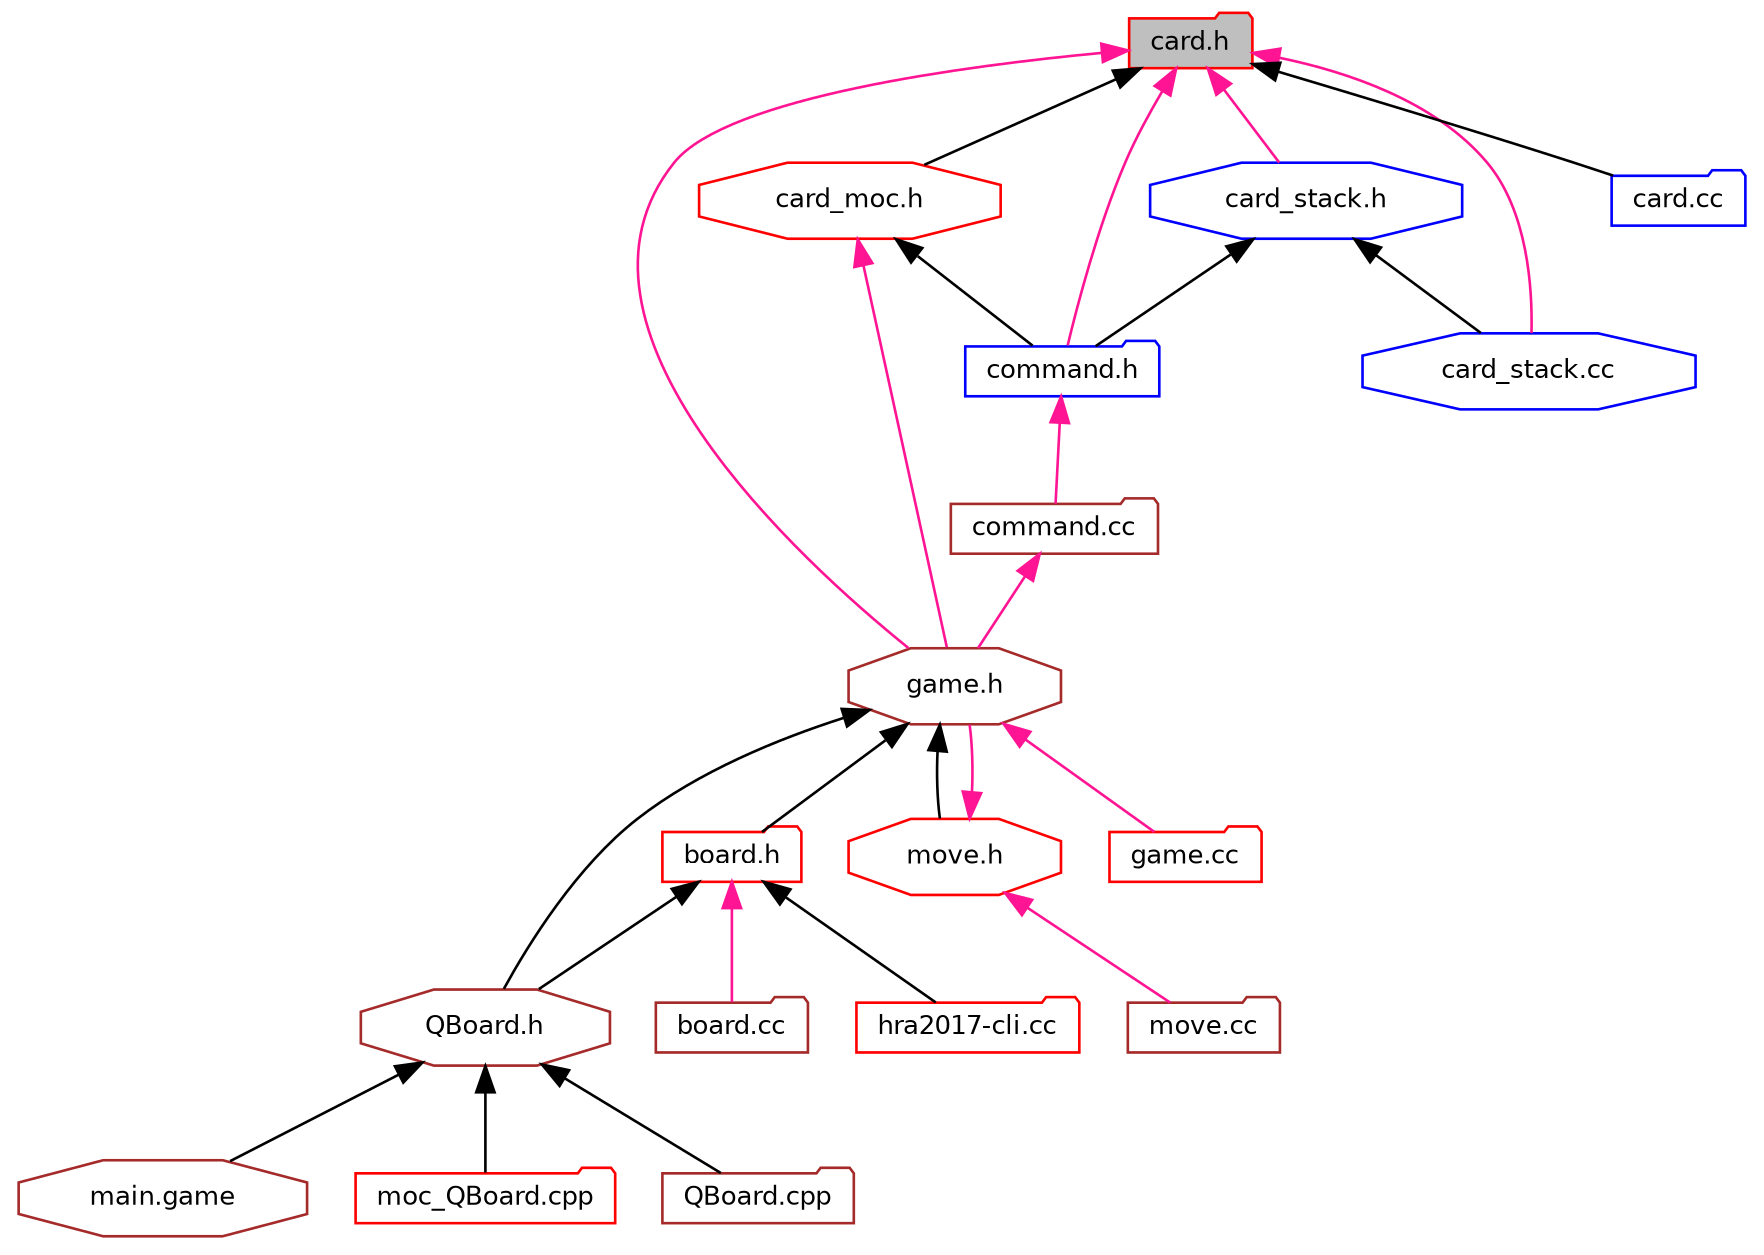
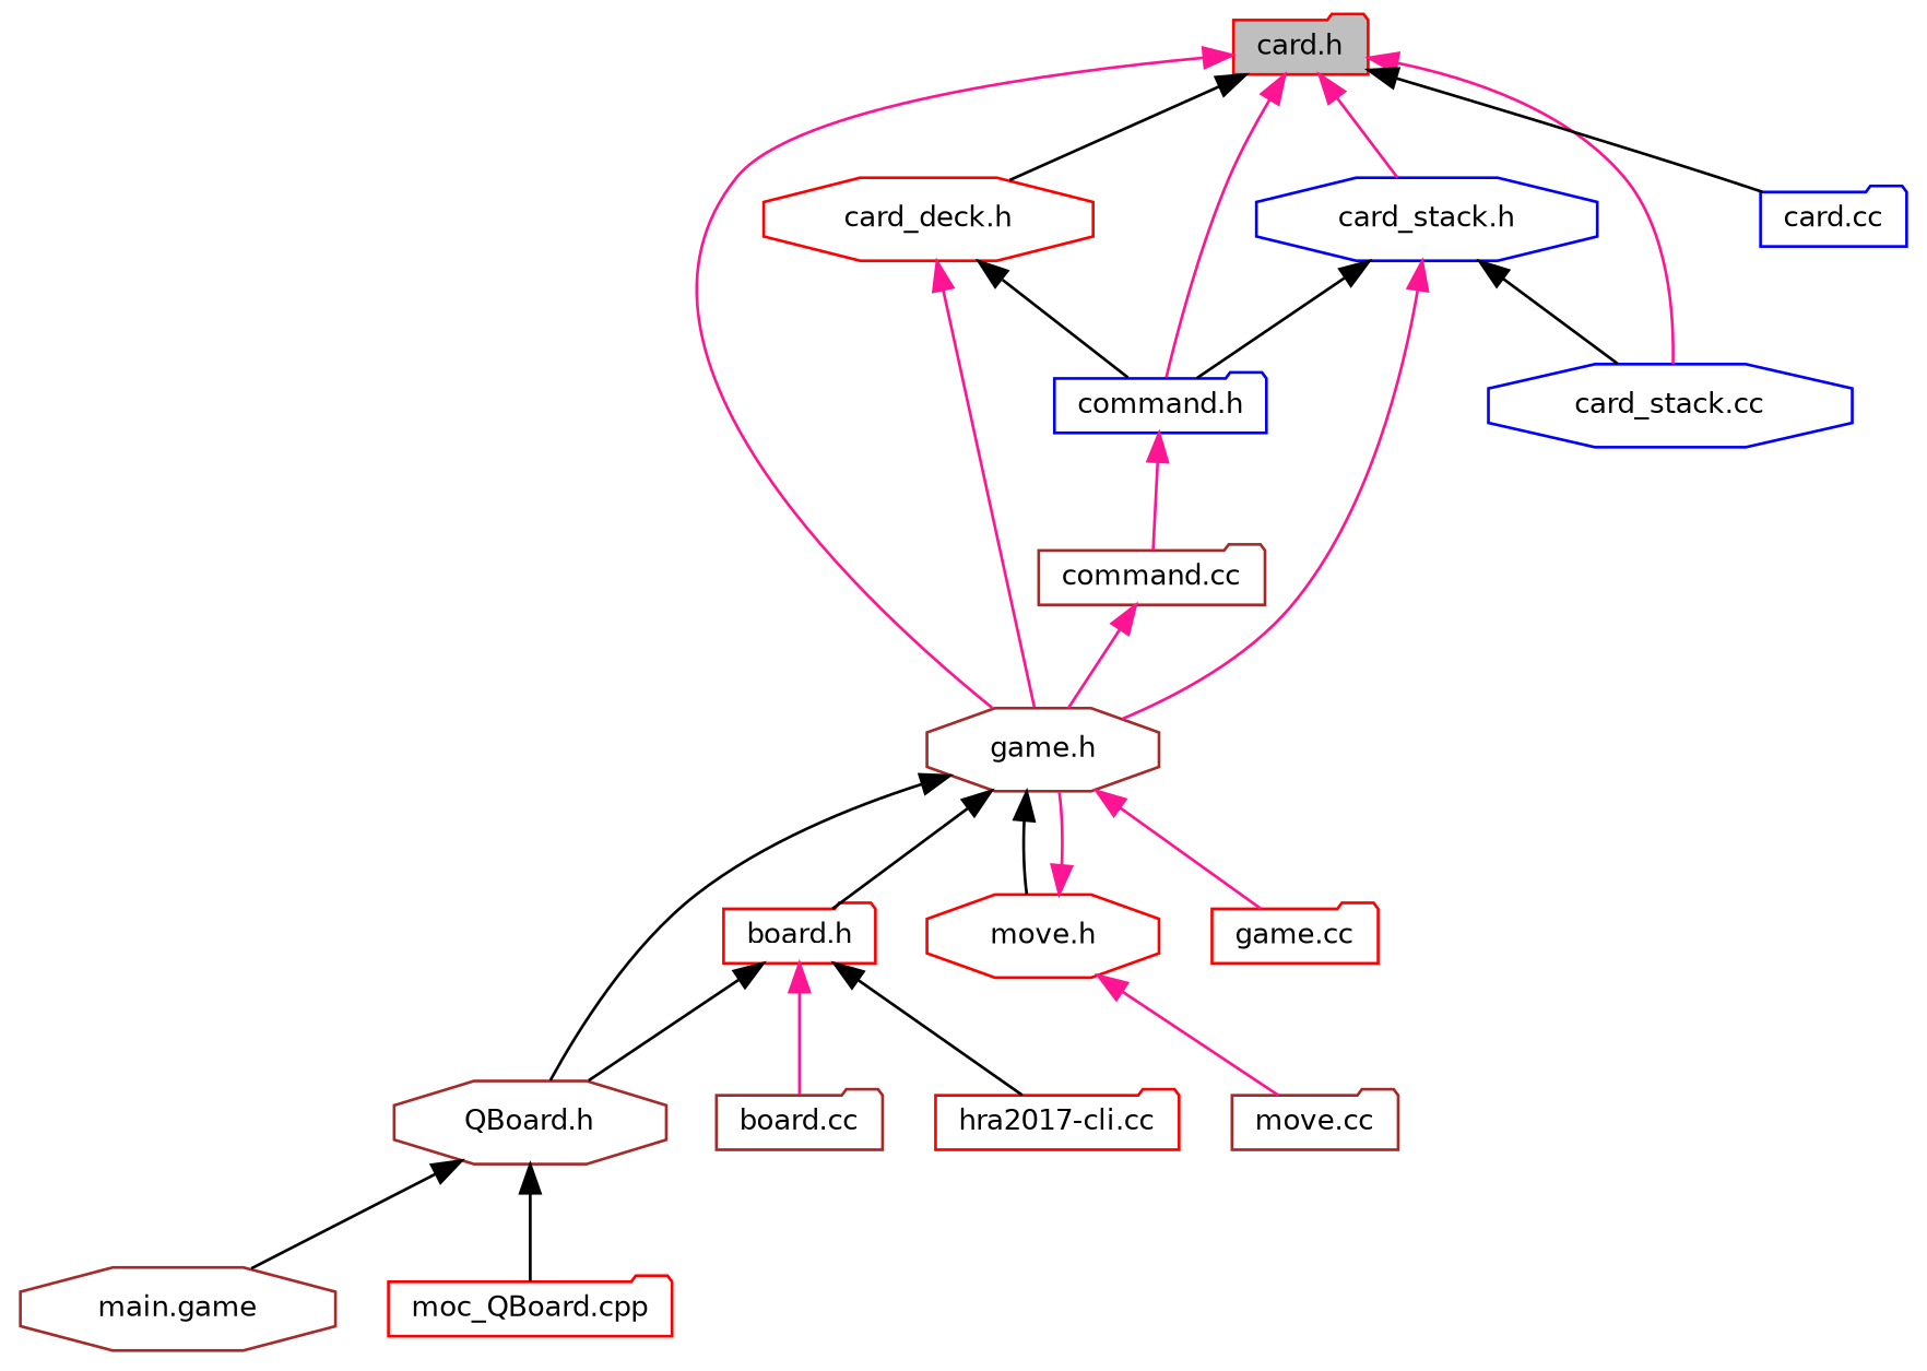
  digraph {
    node [color=red fillcolor=white fontname=Helvetica fontsize=10 shape=folder style=filled]
    edge [color=black dir=back fontname=Helvetica fontsize=10 labelfontname=Helvetica labelfontsize=10 style=solid]
    n1 [fillcolor=grey75 fontcolor=black height=0.2 label="card.h" width=0.4]
    n2 [color=brown height=0.2 label="game.h" shape=octagon width=0.4]
-   n3 [height=0.2 label="card_moc.h" shape=octagon width=0.4]
+   n3 [height=0.2 label="card_deck.h" shape=octagon width=0.4]
    n4 [color=blue height=0.2 label="command.h" width=0.4]
    n5 [color=blue height=0.2 label="card_stack.h" shape=octagon width=0.4]
    n6 [color=blue height=0.2 label="card_stack.cc" shape=octagon width=0.4]
    n7 [color=blue height=0.2 label="card.cc" width=0.4]
    n8 [height=0.2 label="board.h" width=0.4]
    n9 [color=brown height=0.2 label="QBoard.h" shape=octagon width=0.4]
    n10 [height=0.2 label="move.h" shape=octagon width=0.4]
    n11 [height=0.2 label="game.cc" width=0.4]
    n12 [color=brown height=0.2 label="command.cc" width=0.4]
    n13 [color=brown height=0.2 label="board.cc" width=0.4]
    n14 [height=0.2 label="hra2017-cli.cc" width=0.4]
    n15 [color=brown height=0.2 label="main.game" shape=octagon width=0.4]
    n16 [height=0.2 label="moc_QBoard.cpp" width=0.4]
-   n17 [color=brown height=0.2 label="QBoard.cpp" width=0.4]
    n18 [color=brown height=0.2 label="move.cc" width=0.4]
    n1 -> n2 [color=deeppink]
    n1 -> n3
    n1 -> n4 [color=deeppink]
    n1 -> n5 [color=deeppink]
    n1 -> n6 [color=deeppink]
    n1 -> n7
    n2 -> n8
    n2 -> n9
    n2 -> n10
    n2 -> n11 [color=deeppink]
    n3 -> n2 [color=deeppink]
    n3 -> n4
    n4 -> n12 [color=deeppink]
+   n5 -> n2 [color=deeppink]
    n5 -> n4
    n5 -> n6
    n8 -> n9
    n8 -> n13 [color=deeppink]
    n8 -> n14
    n9 -> n15
    n9 -> n16
-   n9 -> n17
    n10 -> n2 [color=deeppink]
    n10 -> n18 [color=deeppink]
    n12 -> n2 [color=deeppink]
  }
